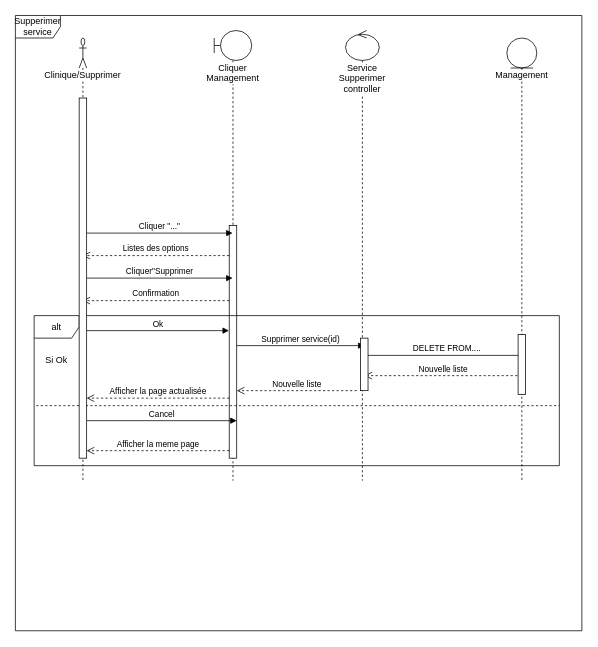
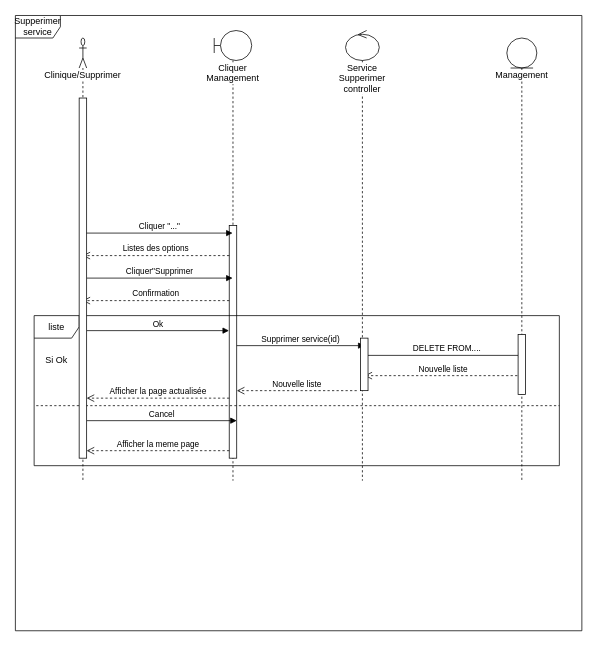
  <mxCell id="0" />
  <mxCell id="1" parent="0" />
  <mxCell id="2" value="Supperimer service" style="shape=umlFrame;whiteSpace=wrap;html=1;" parent="1" vertex="1"><mxGeometry x="20" y="20" width="755" height="820" as="geometry" /></mxCell>
  <mxCell id="3" value="Service&lt;br&gt;Supperimer controller" style="shape=umlLifeline;participant=umlControl;perimeter=lifelinePerimeter;whiteSpace=wrap;html=1;container=1;collapsible=0;recursiveResize=0;verticalAlign=top;spacingTop=36;labelBackgroundColor=#ffffff;outlineConnect=0;" parent="1" vertex="1"><mxGeometry x="460" y="40" width="45" height="600" as="geometry" /></mxCell>
  <mxCell id="4" value="Clinique/Supprimer" style="shape=umlLifeline;participant=umlActor;perimeter=lifelinePerimeter;whiteSpace=wrap;html=1;container=1;collapsible=0;recursiveResize=0;verticalAlign=top;spacingTop=36;labelBackgroundColor=#ffffff;outlineConnect=0;" parent="1" vertex="1"><mxGeometry x="105" y="50" width="10" height="590" as="geometry" /></mxCell>
  <mxCell id="5" value="Cliquer Management" style="shape=umlLifeline;participant=umlBoundary;perimeter=lifelinePerimeter;whiteSpace=wrap;html=1;container=1;collapsible=0;recursiveResize=0;verticalAlign=top;spacingTop=36;labelBackgroundColor=#ffffff;outlineConnect=0;" parent="1" vertex="1"><mxGeometry x="285" y="40" width="50" height="600" as="geometry" /></mxCell>
  <mxCell id="6" value="" style="html=1;points=[];perimeter=orthogonalPerimeter;" parent="5" vertex="1"><mxGeometry x="20" y="260" width="10" height="310" as="geometry" /></mxCell>
  <mxCell id="7" value="Management" style="shape=umlLifeline;participant=umlEntity;perimeter=lifelinePerimeter;whiteSpace=wrap;html=1;container=1;collapsible=0;recursiveResize=0;verticalAlign=top;spacingTop=36;labelBackgroundColor=#ffffff;outlineConnect=0;" parent="1" vertex="1"><mxGeometry x="675" y="50" width="40" height="590" as="geometry" /></mxCell>
  <mxCell id="8" value="Listes des options" style="html=1;verticalAlign=bottom;endArrow=open;dashed=1;endSize=8;" parent="1" target="4" edge="1"><mxGeometry relative="1" as="geometry"><mxPoint x="305" y="340" as="sourcePoint" /><mxPoint x="225" y="340" as="targetPoint" /></mxGeometry></mxCell>
  <mxCell id="9" value="Cliquer&quot;Supprimer" style="html=1;verticalAlign=bottom;endArrow=block;" parent="1" target="5" edge="1"><mxGeometry width="80" relative="1" as="geometry"><mxPoint x="115" y="370" as="sourcePoint" /><mxPoint x="195" y="370" as="targetPoint" /></mxGeometry></mxCell>
  <mxCell id="10" value="Confirmation" style="html=1;verticalAlign=bottom;endArrow=open;dashed=1;endSize=8;" parent="1" target="4" edge="1"><mxGeometry relative="1" as="geometry"><mxPoint x="305" y="400" as="sourcePoint" /><mxPoint x="225" y="400" as="targetPoint" /></mxGeometry></mxCell>
- <mxCell id="11" value="alt" style="shape=umlFrame;whiteSpace=wrap;html=1;" parent="1" vertex="1"><mxGeometry x="45" y="420" width="700" height="200" as="geometry" /></mxCell>
+ <mxCell id="11" value="liste" style="shape=umlFrame;whiteSpace=wrap;html=1;" parent="1" vertex="1"><mxGeometry x="45" y="420" width="700" height="200" as="geometry" /></mxCell>
  <mxCell id="12" value="" style="endArrow=none;dashed=1;html=1;exitX=0.004;exitY=0.6;exitDx=0;exitDy=0;exitPerimeter=0;entryX=1;entryY=0.6;entryDx=0;entryDy=0;entryPerimeter=0;" parent="1" source="11" target="11" edge="1"><mxGeometry width="50" height="50" relative="1" as="geometry"><mxPoint x="95" y="530" as="sourcePoint" /><mxPoint x="145" y="480" as="targetPoint" /></mxGeometry></mxCell>
  <mxCell id="13" value="Si Ok" style="text;html=1;strokeColor=none;fillColor=none;align=center;verticalAlign=middle;whiteSpace=wrap;rounded=0;" parent="1" vertex="1"><mxGeometry x="55" y="470" width="40" height="20" as="geometry" /></mxCell>
  <mxCell id="14" value="Ok" style="html=1;verticalAlign=bottom;endArrow=block;entryX=0.371;entryY=0.1;entryDx=0;entryDy=0;entryPerimeter=0;" parent="1" target="11" edge="1"><mxGeometry width="80" relative="1" as="geometry"><mxPoint x="115" y="440" as="sourcePoint" /><mxPoint x="195" y="440" as="targetPoint" /></mxGeometry></mxCell>
  <mxCell id="15" value="Supprimer service(id)" style="html=1;verticalAlign=bottom;endArrow=block;entryX=0.629;entryY=0.2;entryDx=0;entryDy=0;entryPerimeter=0;" parent="1" target="11" edge="1"><mxGeometry width="80" relative="1" as="geometry"><mxPoint x="315" y="460" as="sourcePoint" /><mxPoint x="395" y="460" as="targetPoint" /></mxGeometry></mxCell>
  <mxCell id="16" value="Nouvelle liste" style="html=1;verticalAlign=bottom;endArrow=open;dashed=1;endSize=8;entryX=0.629;entryY=0.4;entryDx=0;entryDy=0;entryPerimeter=0;" parent="1" target="11" edge="1"><mxGeometry relative="1" as="geometry"><mxPoint x="695" y="500" as="sourcePoint" /><mxPoint x="615" y="500" as="targetPoint" /></mxGeometry></mxCell>
  <mxCell id="17" value="Nouvelle liste" style="html=1;verticalAlign=bottom;endArrow=open;dashed=1;endSize=8;entryX=0.386;entryY=0.5;entryDx=0;entryDy=0;entryPerimeter=0;" parent="1" target="11" edge="1"><mxGeometry relative="1" as="geometry"><mxPoint x="475" y="520" as="sourcePoint" /><mxPoint x="395" y="520" as="targetPoint" /></mxGeometry></mxCell>
  <mxCell id="18" value="Afficher la page actualisée" style="html=1;verticalAlign=bottom;endArrow=open;dashed=1;endSize=8;" parent="1" edge="1"><mxGeometry relative="1" as="geometry"><mxPoint x="305" y="530" as="sourcePoint" /><mxPoint x="115" y="530" as="targetPoint" /></mxGeometry></mxCell>
  <mxCell id="19" value="Cancel" style="html=1;verticalAlign=bottom;endArrow=block;" parent="1" edge="1"><mxGeometry width="80" relative="1" as="geometry"><mxPoint x="115" y="560" as="sourcePoint" /><mxPoint x="315" y="560" as="targetPoint" /></mxGeometry></mxCell>
  <mxCell id="20" value="Afficher la meme page" style="html=1;verticalAlign=bottom;endArrow=open;dashed=1;endSize=8;entryX=0.1;entryY=0.9;entryDx=0;entryDy=0;entryPerimeter=0;" parent="1" target="11" edge="1"><mxGeometry relative="1" as="geometry"><mxPoint x="305" y="600" as="sourcePoint" /><mxPoint x="225" y="600" as="targetPoint" /></mxGeometry></mxCell>
  <mxCell id="21" value="" style="html=1;points=[];perimeter=orthogonalPerimeter;" parent="1" vertex="1"><mxGeometry x="105" y="130" width="10" height="480" as="geometry" /></mxCell>
  <mxCell id="22" value="Cliquer &quot;...&quot;" style="html=1;verticalAlign=bottom;endArrow=block;" parent="1" target="5" edge="1"><mxGeometry width="80" relative="1" as="geometry"><mxPoint x="115" y="310" as="sourcePoint" /><mxPoint x="280" y="310" as="targetPoint" /></mxGeometry></mxCell>
  <mxCell id="23" value="" style="html=1;points=[];perimeter=orthogonalPerimeter;" parent="1" vertex="1"><mxGeometry x="480" y="450" width="10" height="70" as="geometry" /></mxCell>
  <mxCell id="24" value="DELETE FROM...." style="html=1;verticalAlign=bottom;endArrow=block;entryX=0.929;entryY=0.3;entryDx=0;entryDy=0;entryPerimeter=0;" parent="1" source="23" edge="1"><mxGeometry width="80" relative="1" as="geometry"><mxPoint x="490" y="480" as="sourcePoint" /><mxPoint x="699" y="473" as="targetPoint" /></mxGeometry></mxCell>
  <mxCell id="25" value="" style="html=1;points=[];perimeter=orthogonalPerimeter;" parent="1" vertex="1"><mxGeometry x="690" y="445" width="10" height="80" as="geometry" /></mxCell>
